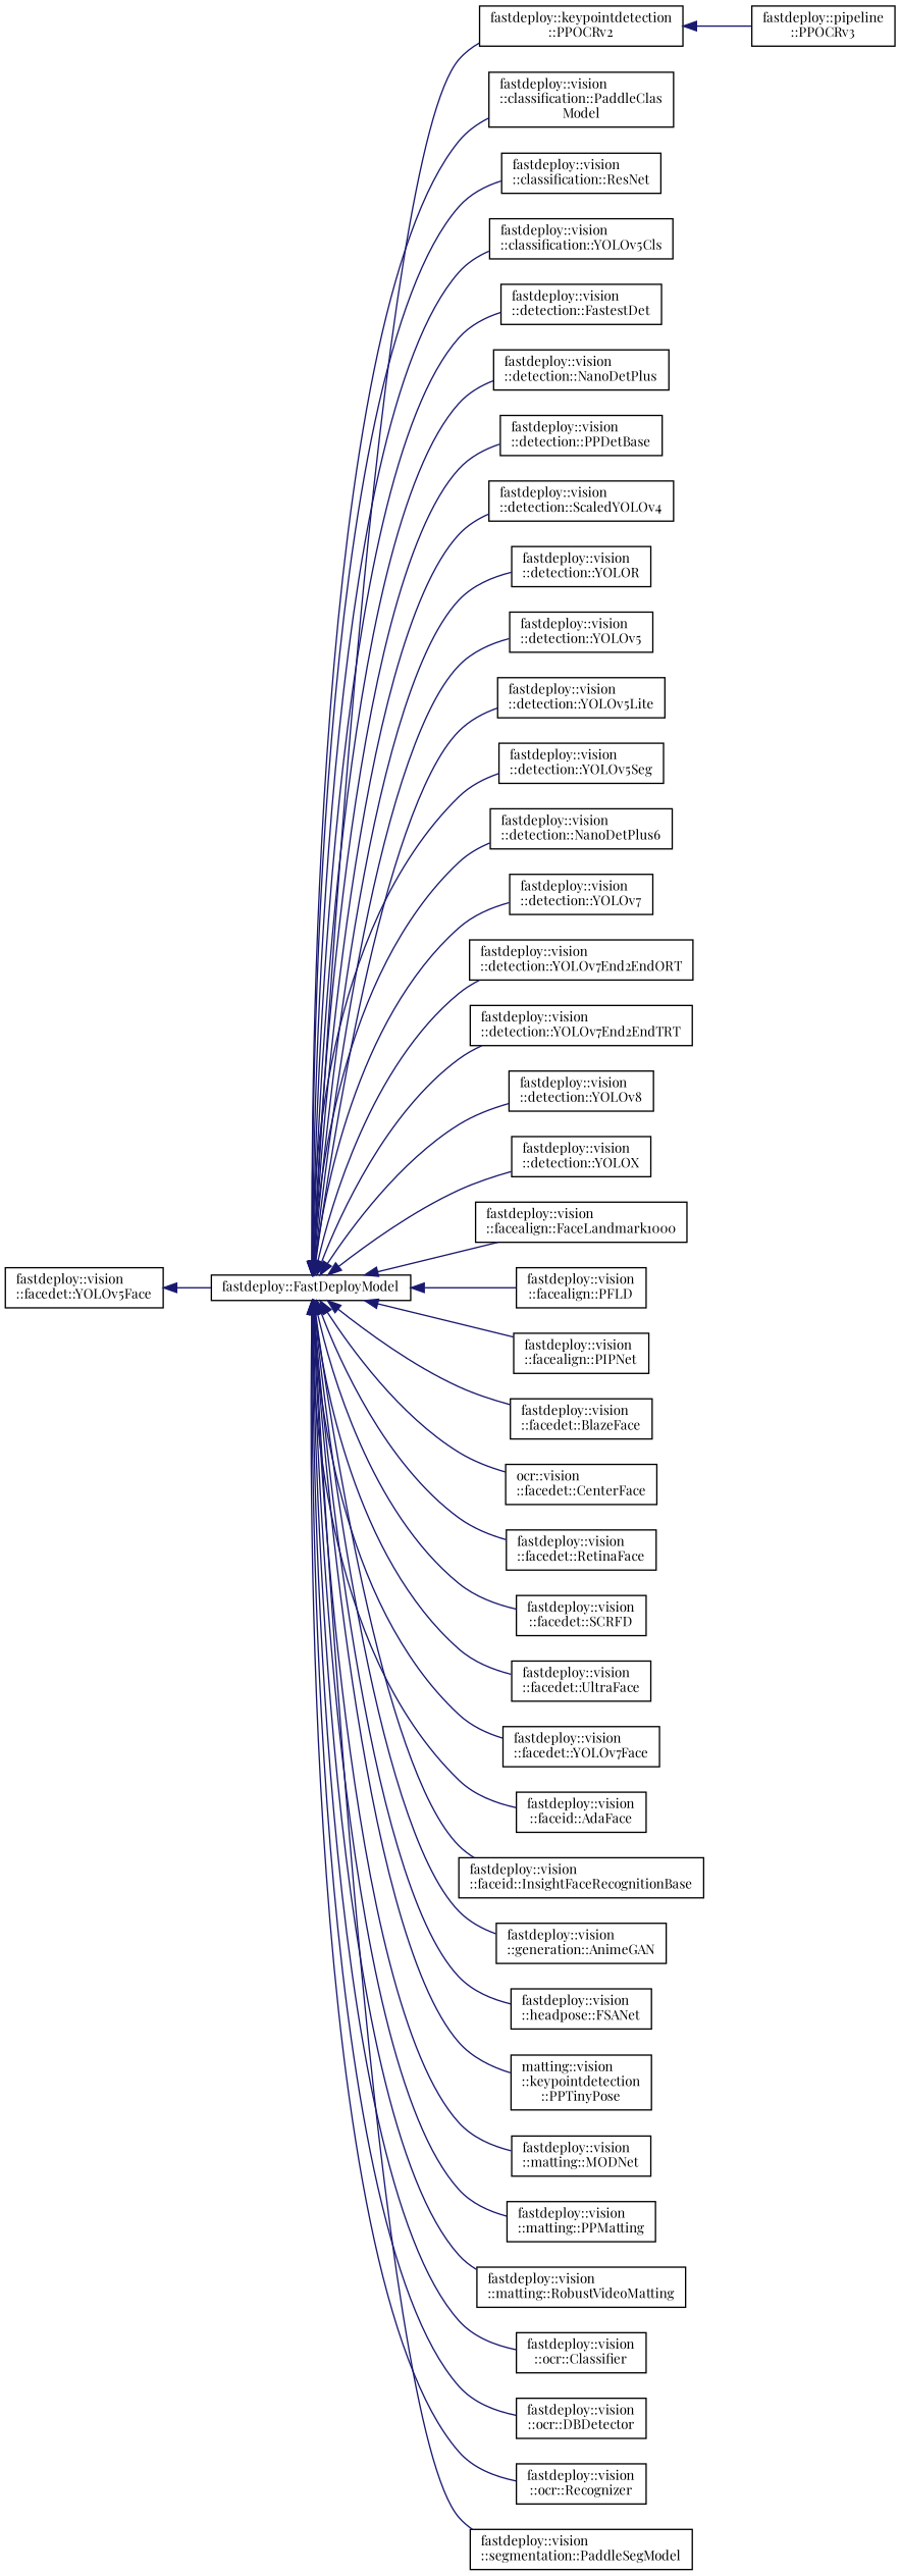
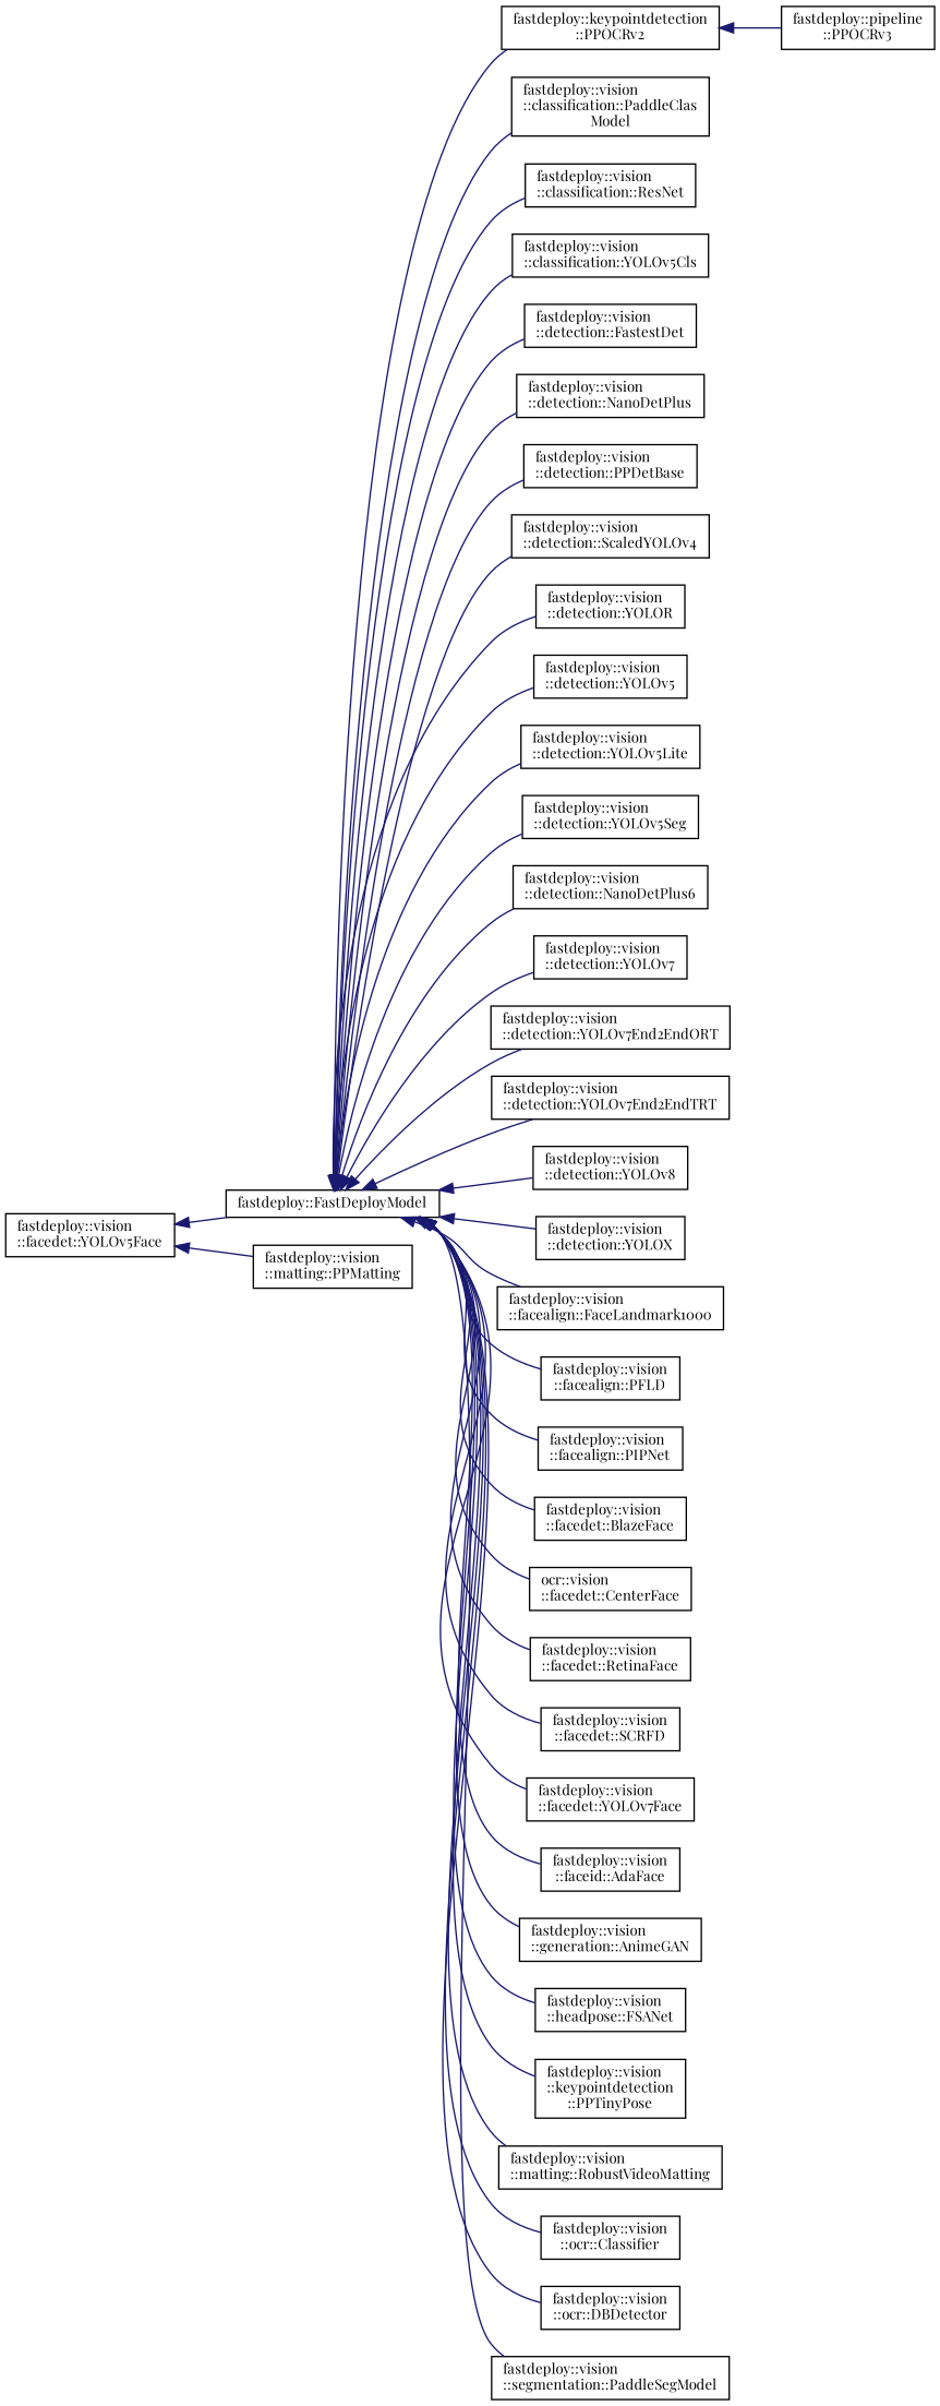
  digraph {
    fontname="Playfair Display"
    rankdir=LR
    node [color=black fillcolor=white fontname="Playfair Display" fontsize=10 shape=record style=filled]
    edge [color=midnightblue dir=back fontname="Playfair Display" fontsize=10 labelfontname=Helvetica labelfontsize=10 style=solid]
    n1 [height=0.2 label="fastdeploy::FastDeployModel" width=0.4]
    n2 [height=0.2 label="fastdeploy::keypointdetection\l::PPOCRv2" width=0.4]
    n3 [height=0.2 label="fastdeploy::vision\l::classification::PaddleClas\lModel" width=0.4]
    n4 [height=0.2 label="fastdeploy::vision\l::classification::ResNet" width=0.4]
    n5 [height=0.2 label="fastdeploy::vision\l::classification::YOLOv5Cls" width=0.4]
    n6 [height=0.2 label="fastdeploy::vision\l::detection::FastestDet" width=0.4]
    n7 [height=0.2 label="fastdeploy::vision\l::detection::NanoDetPlus" width=0.4]
    n8 [height=0.2 label="fastdeploy::vision\l::detection::PPDetBase" width=0.4]
    n9 [height=0.2 label="fastdeploy::vision\l::detection::ScaledYOLOv4" width=0.4]
    n10 [height=0.2 label="fastdeploy::vision\l::detection::YOLOR" width=0.4]
    n11 [height=0.2 label="fastdeploy::vision\l::detection::YOLOv5" width=0.4]
    n12 [height=0.2 label="fastdeploy::vision\l::detection::YOLOv5Lite" width=0.4]
    n13 [height=0.2 label="fastdeploy::vision\l::detection::YOLOv5Seg" width=0.4]
    n14 [height=0.2 label="fastdeploy::vision\l::detection::NanoDetPlus6" width=0.4]
    n15 [height=0.2 label="fastdeploy::vision\l::detection::YOLOv7" width=0.4]
    n16 [height=0.2 label="fastdeploy::vision\l::detection::YOLOv7End2EndORT" width=0.4]
    n17 [height=0.2 label="fastdeploy::vision\l::detection::YOLOv7End2EndTRT" width=0.4]
    n18 [height=0.2 label="fastdeploy::vision\l::detection::YOLOv8" width=0.4]
    n19 [height=0.2 label="fastdeploy::vision\l::detection::YOLOX" width=0.4]
    n20 [height=0.2 label="fastdeploy::vision\l::facealign::FaceLandmark1000" width=0.4]
    n21 [height=0.2 label="fastdeploy::vision\l::facealign::PFLD" width=0.4]
    n22 [height=0.2 label="fastdeploy::vision\l::facealign::PIPNet" width=0.4]
    n23 [height=0.2 label="fastdeploy::vision\l::facedet::BlazeFace" width=0.4]
    n24 [height=0.2 label="ocr::vision\l::facedet::CenterFace" width=0.4]
    n25 [height=0.2 label="fastdeploy::vision\l::facedet::RetinaFace" width=0.4]
    n26 [height=0.2 label="fastdeploy::vision\l::facedet::SCRFD" width=0.4]
-   n27 [height=0.2 label="fastdeploy::vision\l::facedet::UltraFace" width=0.4]
    n28 [height=0.2 label="fastdeploy::vision\l::facedet::YOLOv7Face" width=0.4]
    n29 [height=0.2 label="fastdeploy::vision\l::faceid::AdaFace" width=0.4]
-   n30 [height=0.2 label="fastdeploy::vision\l::faceid::InsightFaceRecognitionBase" width=0.4]
    n31 [height=0.2 label="fastdeploy::vision\l::generation::AnimeGAN" width=0.4]
    n32 [height=0.2 label="fastdeploy::vision\l::headpose::FSANet" width=0.4]
-   n33 [height=0.2 label="matting::vision\l::keypointdetection\l::PPTinyPose" width=0.4]
-   n34 [height=0.2 label="fastdeploy::vision\l::matting::MODNet" width=0.4]
+   n33 [height=0.2 label="fastdeploy::vision\l::keypointdetection\l::PPTinyPose" width=0.4]
    n35 [height=0.2 label="fastdeploy::vision\l::matting::PPMatting" width=0.4]
    n36 [height=0.2 label="fastdeploy::vision\l::matting::RobustVideoMatting" width=0.4]
    n37 [height=0.2 label="fastdeploy::vision\l::ocr::Classifier" width=0.4]
    n38 [height=0.2 label="fastdeploy::vision\l::ocr::DBDetector" width=0.4]
-   n39 [height=0.2 label="fastdeploy::vision\l::ocr::Recognizer" width=0.4]
    n40 [height=0.2 label="fastdeploy::vision\l::segmentation::PaddleSegModel" width=0.4]
    n41 [height=0.2 label="fastdeploy::pipeline\l::PPOCRv3" width=0.4]
    n42 [height=0.2 label="fastdeploy::vision\l::facedet::YOLOv5Face" width=0.4]
    n1 -> n2
    n1 -> n3
    n1 -> n4
    n1 -> n5
    n1 -> n6
    n1 -> n7
    n1 -> n8
    n1 -> n9
    n1 -> n10
    n1 -> n11
    n1 -> n12
    n1 -> n13
    n1 -> n14
    n1 -> n15
    n1 -> n16
    n1 -> n17
    n1 -> n18
    n1 -> n19
    n1 -> n20
    n1 -> n21
    n1 -> n22
    n1 -> n23
    n1 -> n24
    n1 -> n25
    n1 -> n26
-   n1 -> n27
    n1 -> n28
    n1 -> n29
-   n1 -> n30
    n1 -> n31
    n1 -> n32
    n1 -> n33
-   n1 -> n34
-   n1 -> n35
+   n42 -> n35
    n1 -> n36
    n1 -> n37
    n1 -> n38
-   n1 -> n39
    n1 -> n40
    n2 -> n41
    n42 -> n1
  }
